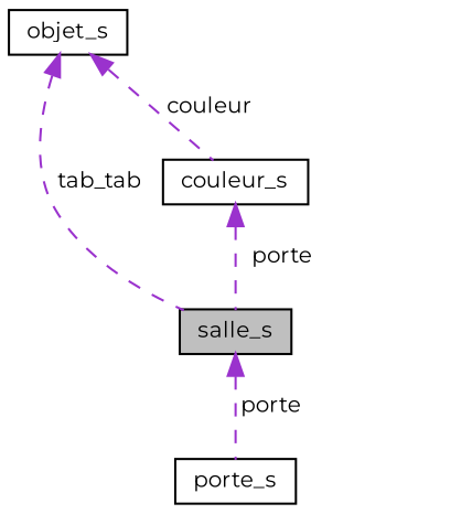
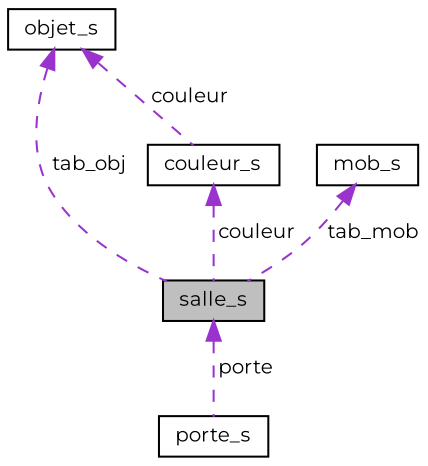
  digraph {
    fontname=Montserrat
    node [color=black fillcolor=white fontname=Montserrat fontsize=10 shape=record style=filled]
    edge [color=darkorchid3 dir=back fontname=Montserrat fontsize=10 labelfontname=Helvetica labelfontsize=10 style=dashed]
    n1 [fillcolor=grey75 fontcolor=black height=0.2 label=salle_s width=0.4]
    n2 [height=0.2 label=porte_s width=0.4]
    n3 [height=0.2 label=couleur_s width=0.4]
    n4 [height=0.2 label=objet_s width=0.4]
+   n5 [height=0.2 label=mob_s width=0.4]
    n1 -> n2 [label=" porte"]
-   n3 -> n1 [label=" porte"]
-   n4 -> n1 [label=" tab_tab"]
+   n3 -> n1 [label=" couleur"]
+   n4 -> n1 [label=" tab_obj"]
    n4 -> n3 [label=" couleur"]
+   n5 -> n1 [label=" tab_mob"]
  }
